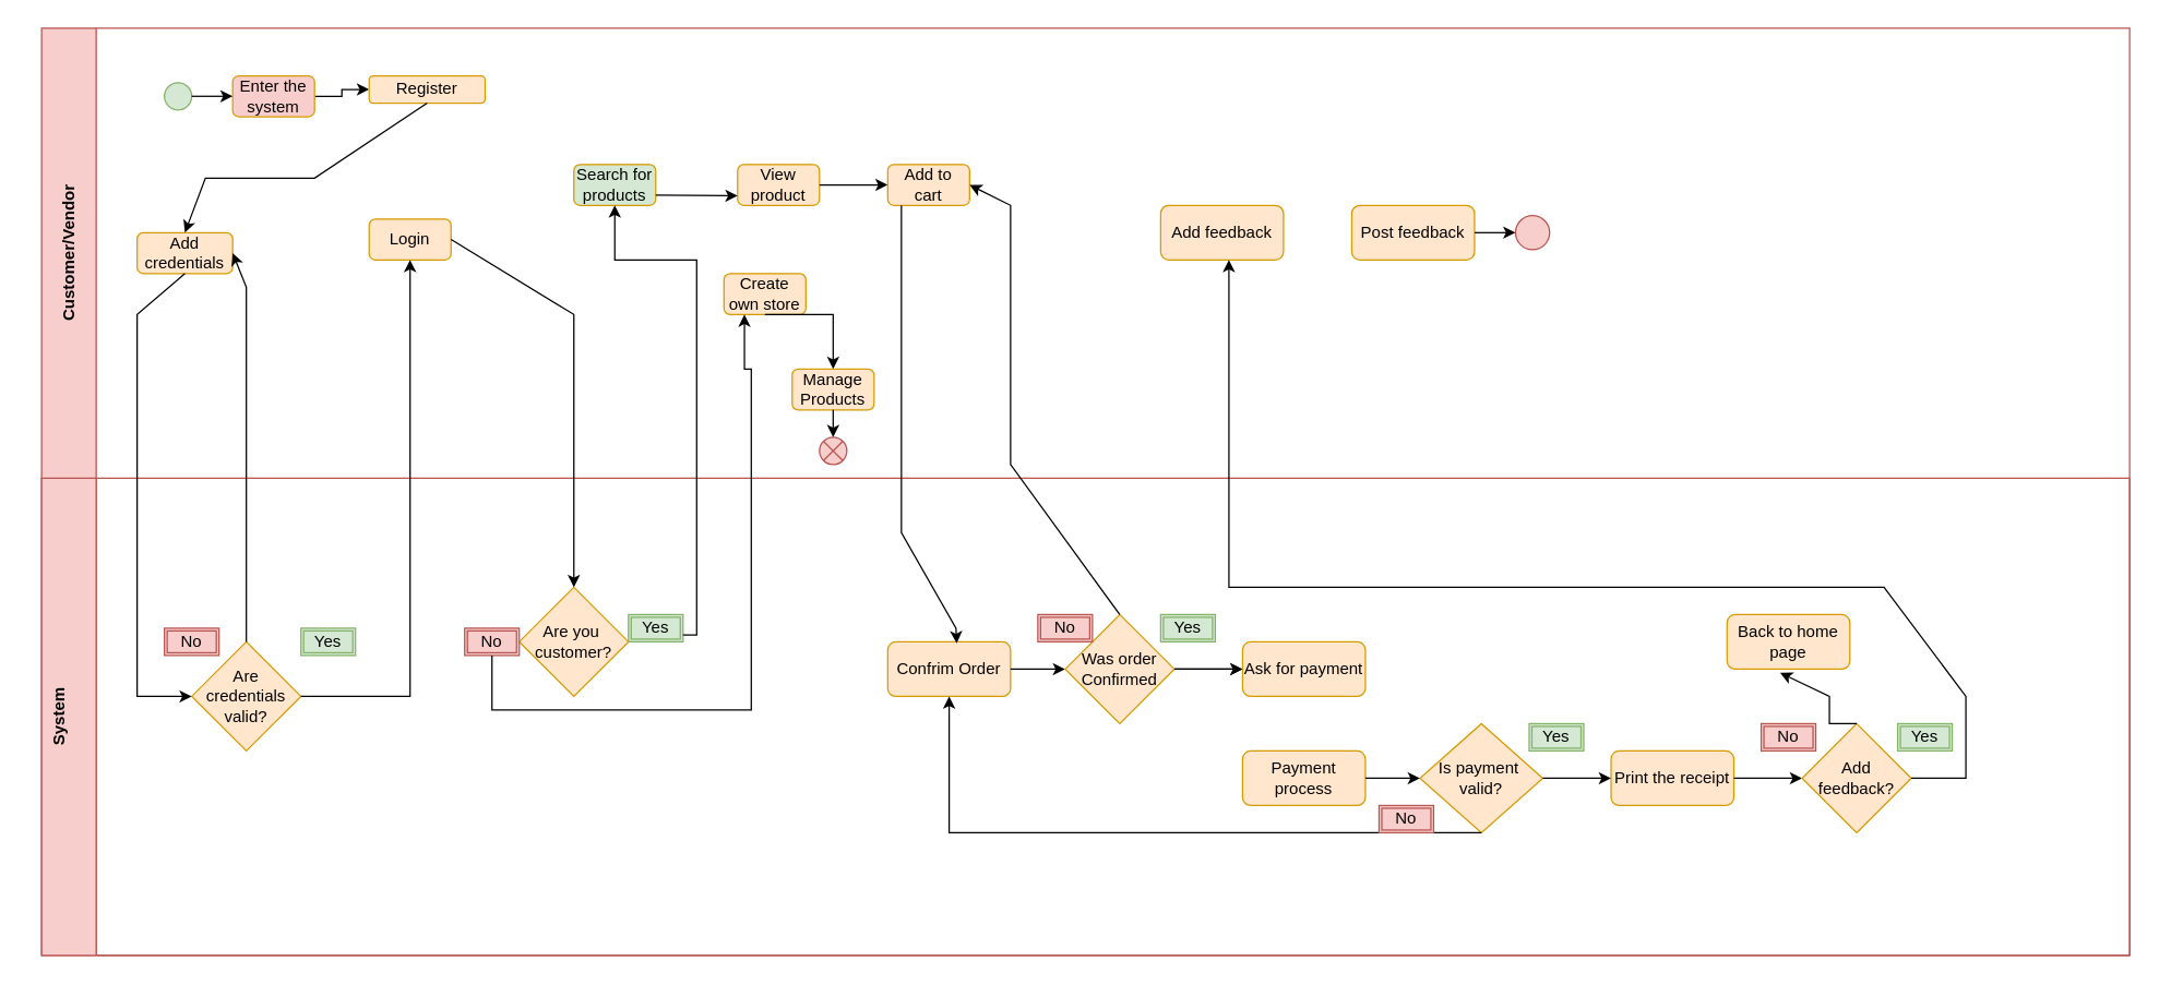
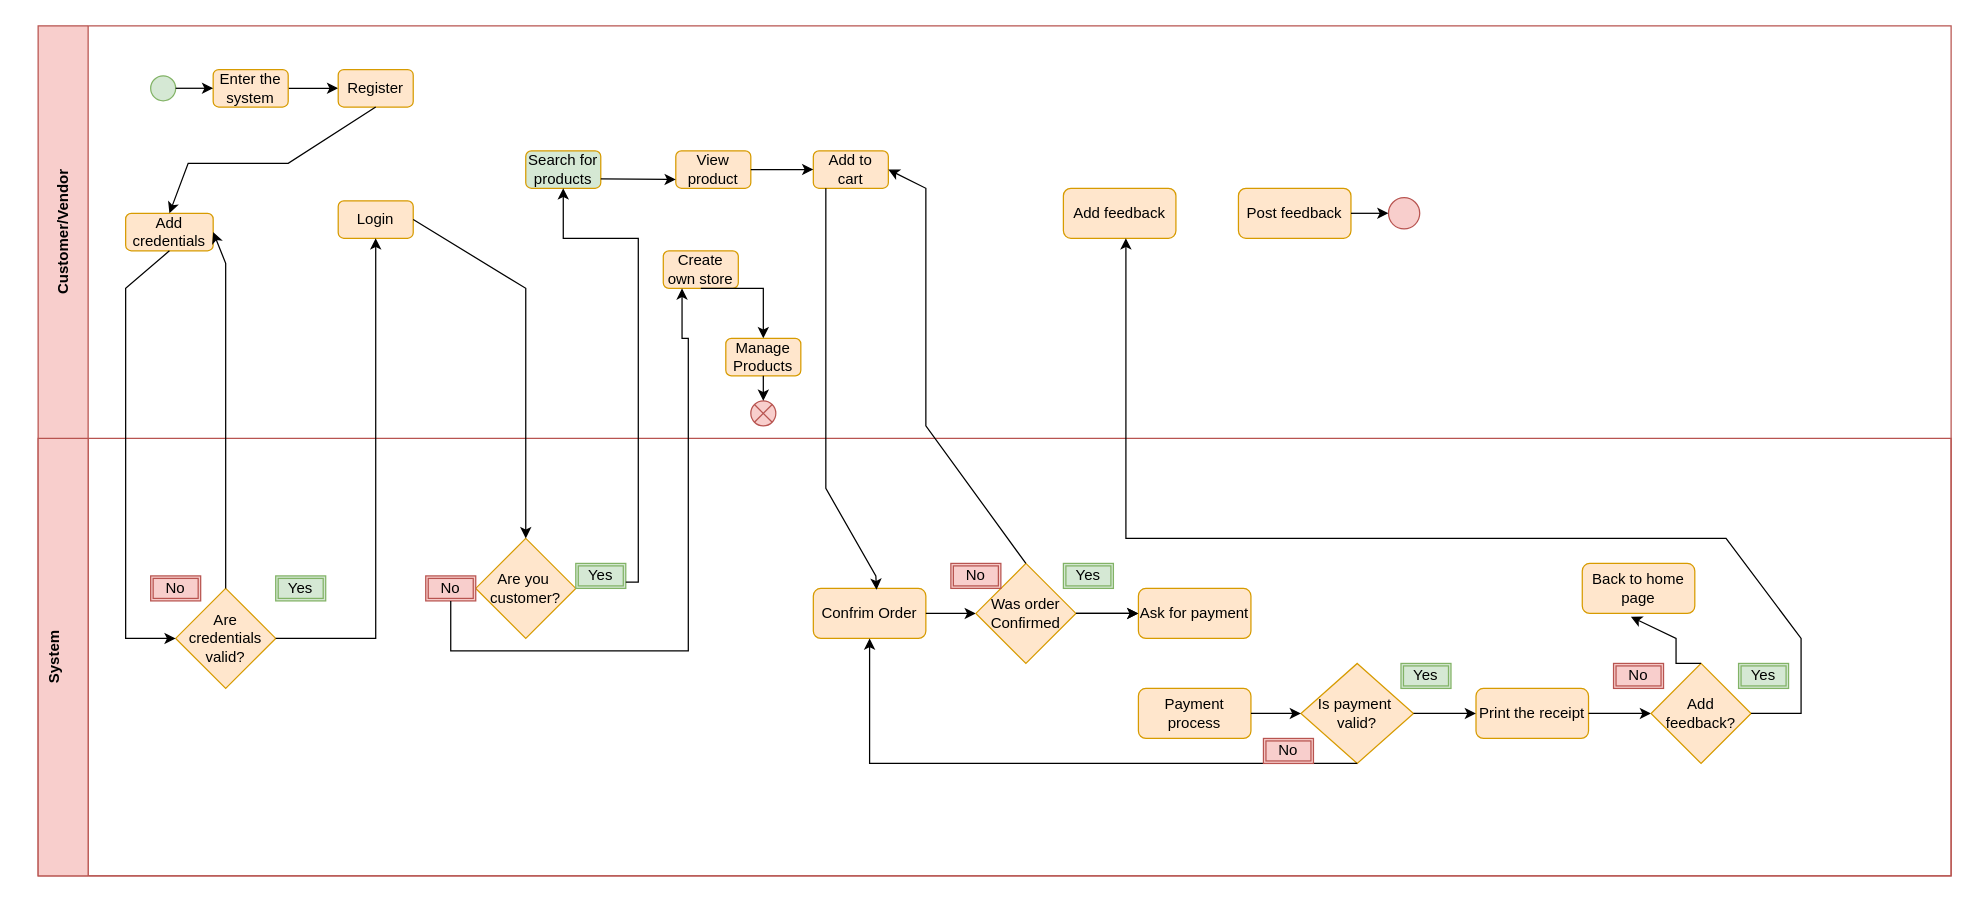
  <mxCell id="0" />
  <mxCell id="1" parent="0" />
  <mxCell id="2" value="" style="swimlane;horizontal=0;whiteSpace=wrap;html=1;startSize=40;fillColor=#f8cecc;strokeColor=#b85450;" parent="1" vertex="1"><mxGeometry x="30" y="20" width="1530" height="680" as="geometry" /></mxCell>
  <mxCell id="3" value="" style="ellipse;whiteSpace=wrap;html=1;aspect=fixed;fillColor=#d5e8d4;strokeColor=#82b366;" parent="2" vertex="1"><mxGeometry x="90" y="40" width="20" height="20" as="geometry" /></mxCell>
  <mxCell id="4" value="" style="edgeStyle=orthogonalEdgeStyle;rounded=0;orthogonalLoop=1;jettySize=auto;html=1;" parent="2" source="5" target="7" edge="1"><mxGeometry relative="1" as="geometry" /></mxCell>
- <mxCell id="5" value="Enter the system" style="rounded=1;whiteSpace=wrap;html=1;fillColor=#f8cecc;strokeColor=#d79b00;" parent="2" vertex="1"><mxGeometry x="140" y="35" width="60" height="30" as="geometry" /></mxCell>
+ <mxCell id="5" value="Enter the system" style="rounded=1;whiteSpace=wrap;html=1;fillColor=#ffe6cc;strokeColor=#d79b00;" parent="2" vertex="1"><mxGeometry x="140" y="35" width="60" height="30" as="geometry" /></mxCell>
  <mxCell id="6" value="" style="endArrow=classic;html=1;rounded=0;exitX=1;exitY=0.5;exitDx=0;exitDy=0;" parent="2" source="3" target="5" edge="1"><mxGeometry width="50" height="50" relative="1" as="geometry"><mxPoint x="360" y="200" as="sourcePoint" /><mxPoint x="140" y="50" as="targetPoint" /></mxGeometry></mxCell>
- <mxCell id="7" value="Register" style="rounded=1;whiteSpace=wrap;html=1;fillColor=#ffe6cc;strokeColor=#d79b00;" parent="2" vertex="1"><mxGeometry x="240" y="35" width="85" height="20" as="geometry" /></mxCell>
+ <mxCell id="7" value="Register" style="rounded=1;whiteSpace=wrap;html=1;fillColor=#ffe6cc;strokeColor=#d79b00;" parent="2" vertex="1"><mxGeometry x="240" y="35" width="60" height="30" as="geometry" /></mxCell>
  <mxCell id="8" value="Add credentials&lt;br&gt;" style="rounded=1;whiteSpace=wrap;html=1;fillColor=#ffe6cc;strokeColor=#d79b00;" parent="2" vertex="1"><mxGeometry x="70" y="150" width="70" height="30" as="geometry" /></mxCell>
  <mxCell id="9" value="" style="endArrow=classic;html=1;rounded=0;exitX=0.5;exitY=1;exitDx=0;exitDy=0;entryX=0.5;entryY=0;entryDx=0;entryDy=0;" parent="2" source="7" target="8" edge="1"><mxGeometry width="50" height="50" relative="1" as="geometry"><mxPoint x="360" y="170" as="sourcePoint" /><mxPoint x="410" y="120" as="targetPoint" /><Array as="points"><mxPoint x="200" y="110" /><mxPoint x="120" y="110" /></Array></mxGeometry></mxCell>
  <mxCell id="10" value="System&lt;br&gt;&lt;br&gt;" style="swimlane;horizontal=0;whiteSpace=wrap;html=1;startSize=40;fillColor=#f8cecc;strokeColor=#b85450;" parent="2" vertex="1"><mxGeometry y="330" width="1530" height="350" as="geometry" /></mxCell>
  <mxCell id="11" value="Are credentials valid?" style="rhombus;whiteSpace=wrap;html=1;fillColor=#ffe6cc;strokeColor=#d79b00;" parent="10" vertex="1"><mxGeometry x="110" y="120" width="80" height="80" as="geometry" /></mxCell>
  <mxCell id="12" value="No" style="shape=ext;double=1;rounded=0;whiteSpace=wrap;html=1;fillColor=#f8cecc;strokeColor=#b85450;" parent="10" vertex="1"><mxGeometry x="90" y="110" width="40" height="20" as="geometry" /></mxCell>
  <mxCell id="13" value="Yes" style="shape=ext;double=1;rounded=0;whiteSpace=wrap;html=1;fillColor=#d5e8d4;strokeColor=#82b366;" parent="10" vertex="1"><mxGeometry x="190" y="110" width="40" height="20" as="geometry" /></mxCell>
  <mxCell id="14" value="Are you&amp;nbsp; customer?" style="rhombus;whiteSpace=wrap;html=1;fillColor=#ffe6cc;strokeColor=#d79b00;" parent="10" vertex="1"><mxGeometry x="350" y="80" width="80" height="80" as="geometry" /></mxCell>
  <mxCell id="15" value="Yes" style="shape=ext;double=1;rounded=0;whiteSpace=wrap;html=1;fillColor=#d5e8d4;strokeColor=#82b366;" parent="10" vertex="1"><mxGeometry x="430" y="100" width="40" height="20" as="geometry" /></mxCell>
  <mxCell id="16" value="No" style="shape=ext;double=1;rounded=0;whiteSpace=wrap;html=1;fillColor=#f8cecc;strokeColor=#b85450;" parent="10" vertex="1"><mxGeometry x="310" y="110" width="40" height="20" as="geometry" /></mxCell>
  <mxCell id="17" value="Confrim Order" style="rounded=1;whiteSpace=wrap;html=1;fillColor=#ffe6cc;strokeColor=#d79b00;" parent="10" vertex="1"><mxGeometry x="620" y="120" width="90" height="40" as="geometry" /></mxCell>
  <mxCell id="18" value="" style="endArrow=classic;html=1;rounded=0;exitX=1;exitY=0.5;exitDx=0;exitDy=0;entryX=0;entryY=0.5;entryDx=0;entryDy=0;" parent="10" source="17" edge="1"><mxGeometry width="50" height="50" relative="1" as="geometry"><mxPoint x="670" y="140" as="sourcePoint" /><mxPoint x="750" y="140" as="targetPoint" /></mxGeometry></mxCell>
  <mxCell id="19" value="Yes" style="shape=ext;double=1;rounded=0;whiteSpace=wrap;html=1;fillColor=#d5e8d4;strokeColor=#82b366;" parent="10" vertex="1"><mxGeometry x="820" y="100" width="40" height="20" as="geometry" /></mxCell>
  <mxCell id="20" value="" style="edgeStyle=orthogonalEdgeStyle;rounded=0;orthogonalLoop=1;jettySize=auto;html=1;" parent="10" source="21" target="23" edge="1"><mxGeometry relative="1" as="geometry" /></mxCell>
  <mxCell id="21" value="Was order Confirmed" style="rhombus;whiteSpace=wrap;html=1;fillColor=#ffe6cc;strokeColor=#d79b00;" parent="10" vertex="1"><mxGeometry x="750" y="100" width="80" height="80" as="geometry" /></mxCell>
  <mxCell id="22" value="No" style="shape=ext;double=1;rounded=0;whiteSpace=wrap;html=1;fillColor=#f8cecc;strokeColor=#b85450;" parent="10" vertex="1"><mxGeometry x="730" y="100" width="40" height="20" as="geometry" /></mxCell>
  <mxCell id="23" value="Ask for payment" style="rounded=1;whiteSpace=wrap;html=1;fillColor=#ffe6cc;strokeColor=#d79b00;" parent="10" vertex="1"><mxGeometry x="880" y="120" width="90" height="40" as="geometry" /></mxCell>
  <mxCell id="24" value="Is payment&amp;nbsp; valid?" style="rhombus;whiteSpace=wrap;html=1;fillColor=#ffe6cc;strokeColor=#d79b00;" parent="10" vertex="1"><mxGeometry x="1010" y="180" width="90" height="80" as="geometry" /></mxCell>
  <mxCell id="25" value="No" style="shape=ext;double=1;rounded=0;whiteSpace=wrap;html=1;fillColor=#f8cecc;strokeColor=#b85450;" parent="10" vertex="1"><mxGeometry x="1260" y="180" width="40" height="20" as="geometry" /></mxCell>
  <mxCell id="26" value="Yes" style="shape=ext;double=1;rounded=0;whiteSpace=wrap;html=1;fillColor=#d5e8d4;strokeColor=#82b366;" parent="10" vertex="1"><mxGeometry x="1090" y="180" width="40" height="20" as="geometry" /></mxCell>
  <mxCell id="27" value="Payment process" style="rounded=1;whiteSpace=wrap;html=1;fillColor=#ffe6cc;strokeColor=#d79b00;" parent="10" vertex="1"><mxGeometry x="880" y="200" width="90" height="40" as="geometry" /></mxCell>
  <mxCell id="28" value="" style="endArrow=classic;html=1;rounded=0;exitX=1;exitY=0.5;exitDx=0;exitDy=0;entryX=0;entryY=0.5;entryDx=0;entryDy=0;" parent="10" source="27" target="24" edge="1"><mxGeometry width="50" height="50" relative="1" as="geometry"><mxPoint x="860" y="130" as="sourcePoint" /><mxPoint x="910" y="80" as="targetPoint" /></mxGeometry></mxCell>
  <mxCell id="29" value="" style="endArrow=classic;html=1;rounded=0;exitX=0.5;exitY=1;exitDx=0;exitDy=0;entryX=0.5;entryY=1;entryDx=0;entryDy=0;" parent="10" source="24" target="17" edge="1"><mxGeometry width="50" height="50" relative="1" as="geometry"><mxPoint x="830" y="150" as="sourcePoint" /><mxPoint x="880" y="100" as="targetPoint" /><Array as="points"><mxPoint x="665" y="260" /></Array></mxGeometry></mxCell>
  <mxCell id="30" value="Print the receipt" style="rounded=1;whiteSpace=wrap;html=1;fillColor=#ffe6cc;strokeColor=#d79b00;" parent="10" vertex="1"><mxGeometry x="1150" y="200" width="90" height="40" as="geometry" /></mxCell>
  <mxCell id="31" value="" style="endArrow=classic;html=1;rounded=0;exitX=1;exitY=0.5;exitDx=0;exitDy=0;entryX=0;entryY=0.5;entryDx=0;entryDy=0;" parent="10" source="30" edge="1"><mxGeometry width="50" height="50" relative="1" as="geometry"><mxPoint x="1090" y="160" as="sourcePoint" /><mxPoint x="1290" y="220" as="targetPoint" /></mxGeometry></mxCell>
  <mxCell id="32" value="Add feedback?" style="rhombus;whiteSpace=wrap;html=1;fillColor=#ffe6cc;strokeColor=#d79b00;" parent="10" vertex="1"><mxGeometry x="1290" y="180" width="80" height="80" as="geometry" /></mxCell>
  <mxCell id="33" value="No" style="shape=ext;double=1;rounded=0;whiteSpace=wrap;html=1;fillColor=#f8cecc;strokeColor=#b85450;" parent="10" vertex="1"><mxGeometry x="980" y="240" width="40" height="20" as="geometry" /></mxCell>
  <mxCell id="34" value="Yes" style="shape=ext;double=1;rounded=0;whiteSpace=wrap;html=1;fillColor=#d5e8d4;strokeColor=#82b366;" parent="10" vertex="1"><mxGeometry x="1360" y="180" width="40" height="20" as="geometry" /></mxCell>
  <mxCell id="35" value="Back to home page" style="rounded=1;whiteSpace=wrap;html=1;fillColor=#ffe6cc;strokeColor=#d79b00;" parent="10" vertex="1"><mxGeometry x="1235" y="100" width="90" height="40" as="geometry" /></mxCell>
  <mxCell id="36" value="" style="endArrow=classic;html=1;rounded=0;exitX=0.5;exitY=0;exitDx=0;exitDy=0;entryX=0.432;entryY=1.067;entryDx=0;entryDy=0;entryPerimeter=0;" parent="10" source="32" target="35" edge="1"><mxGeometry width="50" height="50" relative="1" as="geometry"><mxPoint x="1250" y="170" as="sourcePoint" /><mxPoint x="1300" y="120" as="targetPoint" /><Array as="points"><mxPoint x="1310" y="180" /><mxPoint x="1310" y="160" /></Array></mxGeometry></mxCell>
  <mxCell id="37" value="" style="endArrow=classic;html=1;rounded=0;entryX=0;entryY=0.5;entryDx=0;entryDy=0;exitX=0.5;exitY=1;exitDx=0;exitDy=0;" parent="2" source="8" target="11" edge="1"><mxGeometry width="50" height="50" relative="1" as="geometry"><mxPoint x="370" y="240" as="sourcePoint" /><mxPoint x="420" y="190" as="targetPoint" /><Array as="points"><mxPoint x="70" y="210" /><mxPoint x="70" y="250" /><mxPoint x="70" y="490" /></Array></mxGeometry></mxCell>
  <mxCell id="38" value="" style="endArrow=classic;html=1;rounded=0;exitX=0.5;exitY=0;exitDx=0;exitDy=0;entryX=1;entryY=0.5;entryDx=0;entryDy=0;" parent="2" source="11" target="8" edge="1"><mxGeometry width="50" height="50" relative="1" as="geometry"><mxPoint x="370" y="240" as="sourcePoint" /><mxPoint x="420" y="190" as="targetPoint" /><Array as="points"><mxPoint x="150" y="210" /><mxPoint x="150" y="190" /></Array></mxGeometry></mxCell>
  <mxCell id="39" value="Login" style="rounded=1;whiteSpace=wrap;html=1;fillColor=#ffe6cc;strokeColor=#d79b00;" parent="2" vertex="1"><mxGeometry x="240" y="140" width="60" height="30" as="geometry" /></mxCell>
  <mxCell id="40" value="" style="endArrow=classic;html=1;rounded=0;exitX=1;exitY=0.5;exitDx=0;exitDy=0;entryX=0.5;entryY=1;entryDx=0;entryDy=0;" parent="2" source="11" target="39" edge="1"><mxGeometry width="50" height="50" relative="1" as="geometry"><mxPoint x="340" y="300" as="sourcePoint" /><mxPoint x="390" y="250" as="targetPoint" /><Array as="points"><mxPoint x="270" y="490" /></Array></mxGeometry></mxCell>
  <mxCell id="41" value="" style="endArrow=classic;html=1;rounded=0;exitX=1;exitY=0.5;exitDx=0;exitDy=0;entryX=0.5;entryY=0;entryDx=0;entryDy=0;" parent="2" source="39" target="14" edge="1"><mxGeometry width="50" height="50" relative="1" as="geometry"><mxPoint x="370" y="310" as="sourcePoint" /><mxPoint x="420" y="260" as="targetPoint" /><Array as="points"><mxPoint x="390" y="210" /></Array></mxGeometry></mxCell>
  <mxCell id="42" value="Search for products" style="rounded=1;whiteSpace=wrap;html=1;fillColor=#d5e8d4;strokeColor=#d79b00;" parent="2" vertex="1"><mxGeometry x="390" y="100" width="60" height="30" as="geometry" /></mxCell>
  <mxCell id="43" value="Create own store" style="rounded=1;whiteSpace=wrap;html=1;fillColor=#ffe6cc;strokeColor=#d79b00;" parent="2" vertex="1"><mxGeometry x="500" y="180" width="60" height="30" as="geometry" /></mxCell>
  <mxCell id="44" value="Add to cart" style="rounded=1;whiteSpace=wrap;html=1;fillColor=#ffe6cc;strokeColor=#d79b00;" parent="2" vertex="1"><mxGeometry x="620" y="100" width="60" height="30" as="geometry" /></mxCell>
  <mxCell id="45" value="View product" style="rounded=1;whiteSpace=wrap;html=1;fillColor=#ffe6cc;strokeColor=#d79b00;" parent="2" vertex="1"><mxGeometry x="510" y="100" width="60" height="30" as="geometry" /></mxCell>
  <mxCell id="46" style="edgeStyle=orthogonalEdgeStyle;rounded=0;orthogonalLoop=1;jettySize=auto;html=1;exitX=1;exitY=0.75;exitDx=0;exitDy=0;entryX=0.5;entryY=1;entryDx=0;entryDy=0;" parent="2" source="15" target="42" edge="1"><mxGeometry relative="1" as="geometry"><mxPoint x="500" y="210" as="targetPoint" /><Array as="points"><mxPoint x="480" y="445" /><mxPoint x="480" y="170" /><mxPoint x="420" y="170" /></Array></mxGeometry></mxCell>
  <mxCell id="47" value="" style="endArrow=classic;html=1;rounded=0;exitX=1;exitY=0.75;exitDx=0;exitDy=0;" parent="2" source="42" edge="1"><mxGeometry width="50" height="50" relative="1" as="geometry"><mxPoint x="550" y="240" as="sourcePoint" /><mxPoint x="510" y="123" as="targetPoint" /><Array as="points" /></mxGeometry></mxCell>
  <mxCell id="48" value="" style="endArrow=classic;html=1;rounded=0;exitX=1;exitY=0.5;exitDx=0;exitDy=0;" parent="2" source="45" edge="1"><mxGeometry width="50" height="50" relative="1" as="geometry"><mxPoint x="620" y="114.6" as="sourcePoint" /><mxPoint x="620" y="115" as="targetPoint" /></mxGeometry></mxCell>
  <mxCell id="49" value="" style="endArrow=classic;html=1;rounded=0;entryX=0.562;entryY=0.029;entryDx=0;entryDy=0;entryPerimeter=0;" parent="2" target="17" edge="1"><mxGeometry width="50" height="50" relative="1" as="geometry"><mxPoint x="630" y="130" as="sourcePoint" /><mxPoint x="570" y="280" as="targetPoint" /><Array as="points"><mxPoint x="630" y="170" /><mxPoint x="630" y="290" /><mxPoint x="630" y="370" /><mxPoint x="670" y="440" /></Array></mxGeometry></mxCell>
  <mxCell id="50" value="" style="endArrow=classic;html=1;rounded=0;exitX=0.5;exitY=0;exitDx=0;exitDy=0;entryX=1;entryY=0.5;entryDx=0;entryDy=0;" parent="2" source="21" target="44" edge="1"><mxGeometry width="50" height="50" relative="1" as="geometry"><mxPoint x="710" y="390" as="sourcePoint" /><mxPoint x="760" y="340" as="targetPoint" /><Array as="points"><mxPoint x="710" y="320" /><mxPoint x="710" y="170" /><mxPoint x="710" y="130" /></Array></mxGeometry></mxCell>
  <mxCell id="51" style="edgeStyle=orthogonalEdgeStyle;rounded=0;orthogonalLoop=1;jettySize=auto;html=1;entryX=0.25;entryY=1;entryDx=0;entryDy=0;" parent="2" source="16" target="43" edge="1"><mxGeometry relative="1" as="geometry"><mxPoint x="570" y="240.37" as="targetPoint" /><Array as="points"><mxPoint x="330" y="500" /><mxPoint x="520" y="500" /><mxPoint x="520" y="250" /><mxPoint x="515" y="250" /></Array></mxGeometry></mxCell>
  <mxCell id="52" value="&lt;b&gt;Customer/Vendor&lt;/b&gt;" style="text;html=1;strokeColor=none;fillColor=none;align=center;verticalAlign=middle;whiteSpace=wrap;rounded=0;rotation=-90;" parent="2" vertex="1"><mxGeometry x="-10" y="150" width="60" height="30" as="geometry" /></mxCell>
  <mxCell id="53" value="Add feedback" style="rounded=1;whiteSpace=wrap;html=1;fillColor=#ffe6cc;strokeColor=#d79b00;" parent="2" vertex="1"><mxGeometry x="820" y="130" width="90" height="40" as="geometry" /></mxCell>
  <mxCell id="54" value="Post feedback" style="rounded=1;whiteSpace=wrap;html=1;fillColor=#ffe6cc;strokeColor=#d79b00;" parent="2" vertex="1"><mxGeometry x="960" y="130" width="90" height="40" as="geometry" /></mxCell>
  <mxCell id="55" value="" style="ellipse;whiteSpace=wrap;html=1;aspect=fixed;fillColor=#f8cecc;strokeColor=#b85450;" parent="2" vertex="1"><mxGeometry x="1080" y="137.5" width="25" height="25" as="geometry" /></mxCell>
  <mxCell id="56" value="" style="endArrow=classic;html=1;rounded=0;exitX=1;exitY=0.5;exitDx=0;exitDy=0;" parent="2" source="54" target="55" edge="1"><mxGeometry width="50" height="50" relative="1" as="geometry"><mxPoint x="1010" y="190" as="sourcePoint" /><mxPoint x="1110" y="150" as="targetPoint" /></mxGeometry></mxCell>
  <mxCell id="57" value="Manage Products" style="rounded=1;whiteSpace=wrap;html=1;fillColor=#ffe6cc;strokeColor=#d79b00;" parent="2" vertex="1"><mxGeometry x="550" y="250" width="60" height="30" as="geometry" /></mxCell>
  <mxCell id="58" value="" style="endArrow=classic;html=1;rounded=0;exitX=0.5;exitY=1;exitDx=0;exitDy=0;entryX=0.5;entryY=0;entryDx=0;entryDy=0;" parent="2" source="43" target="57" edge="1"><mxGeometry width="50" height="50" relative="1" as="geometry"><mxPoint x="630" y="310" as="sourcePoint" /><mxPoint x="680" y="260" as="targetPoint" /><Array as="points"><mxPoint x="580" y="210" /></Array></mxGeometry></mxCell>
  <mxCell id="59" value="" style="shape=sumEllipse;perimeter=ellipsePerimeter;html=1;backgroundOutline=1;fillColor=#f8cecc;strokeColor=#b85450;" parent="2" vertex="1"><mxGeometry x="570" y="300" width="20" height="20" as="geometry" /></mxCell>
  <mxCell id="60" value="" style="endArrow=classic;html=1;rounded=0;entryX=0;entryY=0.5;entryDx=0;entryDy=0;" parent="1" target="23" edge="1"><mxGeometry width="50" height="50" relative="1" as="geometry"><mxPoint x="860" y="490" as="sourcePoint" /><mxPoint x="820" y="490" as="targetPoint" /><Array as="points" /></mxGeometry></mxCell>
  <mxCell id="61" value="" style="endArrow=classic;html=1;rounded=0;exitX=1;exitY=0.5;exitDx=0;exitDy=0;" parent="1" source="24" edge="1"><mxGeometry width="50" height="50" relative="1" as="geometry"><mxPoint x="860" y="500" as="sourcePoint" /><mxPoint x="1180" y="570" as="targetPoint" /></mxGeometry></mxCell>
  <mxCell id="62" value="" style="endArrow=classic;html=1;rounded=0;exitX=1;exitY=0.5;exitDx=0;exitDy=0;" parent="1" source="32" edge="1"><mxGeometry width="50" height="50" relative="1" as="geometry"><mxPoint x="1280" y="520" as="sourcePoint" /><mxPoint x="900" y="190" as="targetPoint" /><Array as="points"><mxPoint x="1440" y="570" /><mxPoint x="1440" y="510" /><mxPoint x="1380" y="430" /><mxPoint x="1060" y="430" /><mxPoint x="900" y="430" /><mxPoint x="900" y="260" /></Array></mxGeometry></mxCell>
  <mxCell id="63" value="" style="endArrow=classic;html=1;rounded=0;entryX=0.5;entryY=0;entryDx=0;entryDy=0;" parent="1" target="59" edge="1"><mxGeometry width="50" height="50" relative="1" as="geometry"><mxPoint x="610" y="300" as="sourcePoint" /><mxPoint x="660" y="250" as="targetPoint" /></mxGeometry></mxCell>
